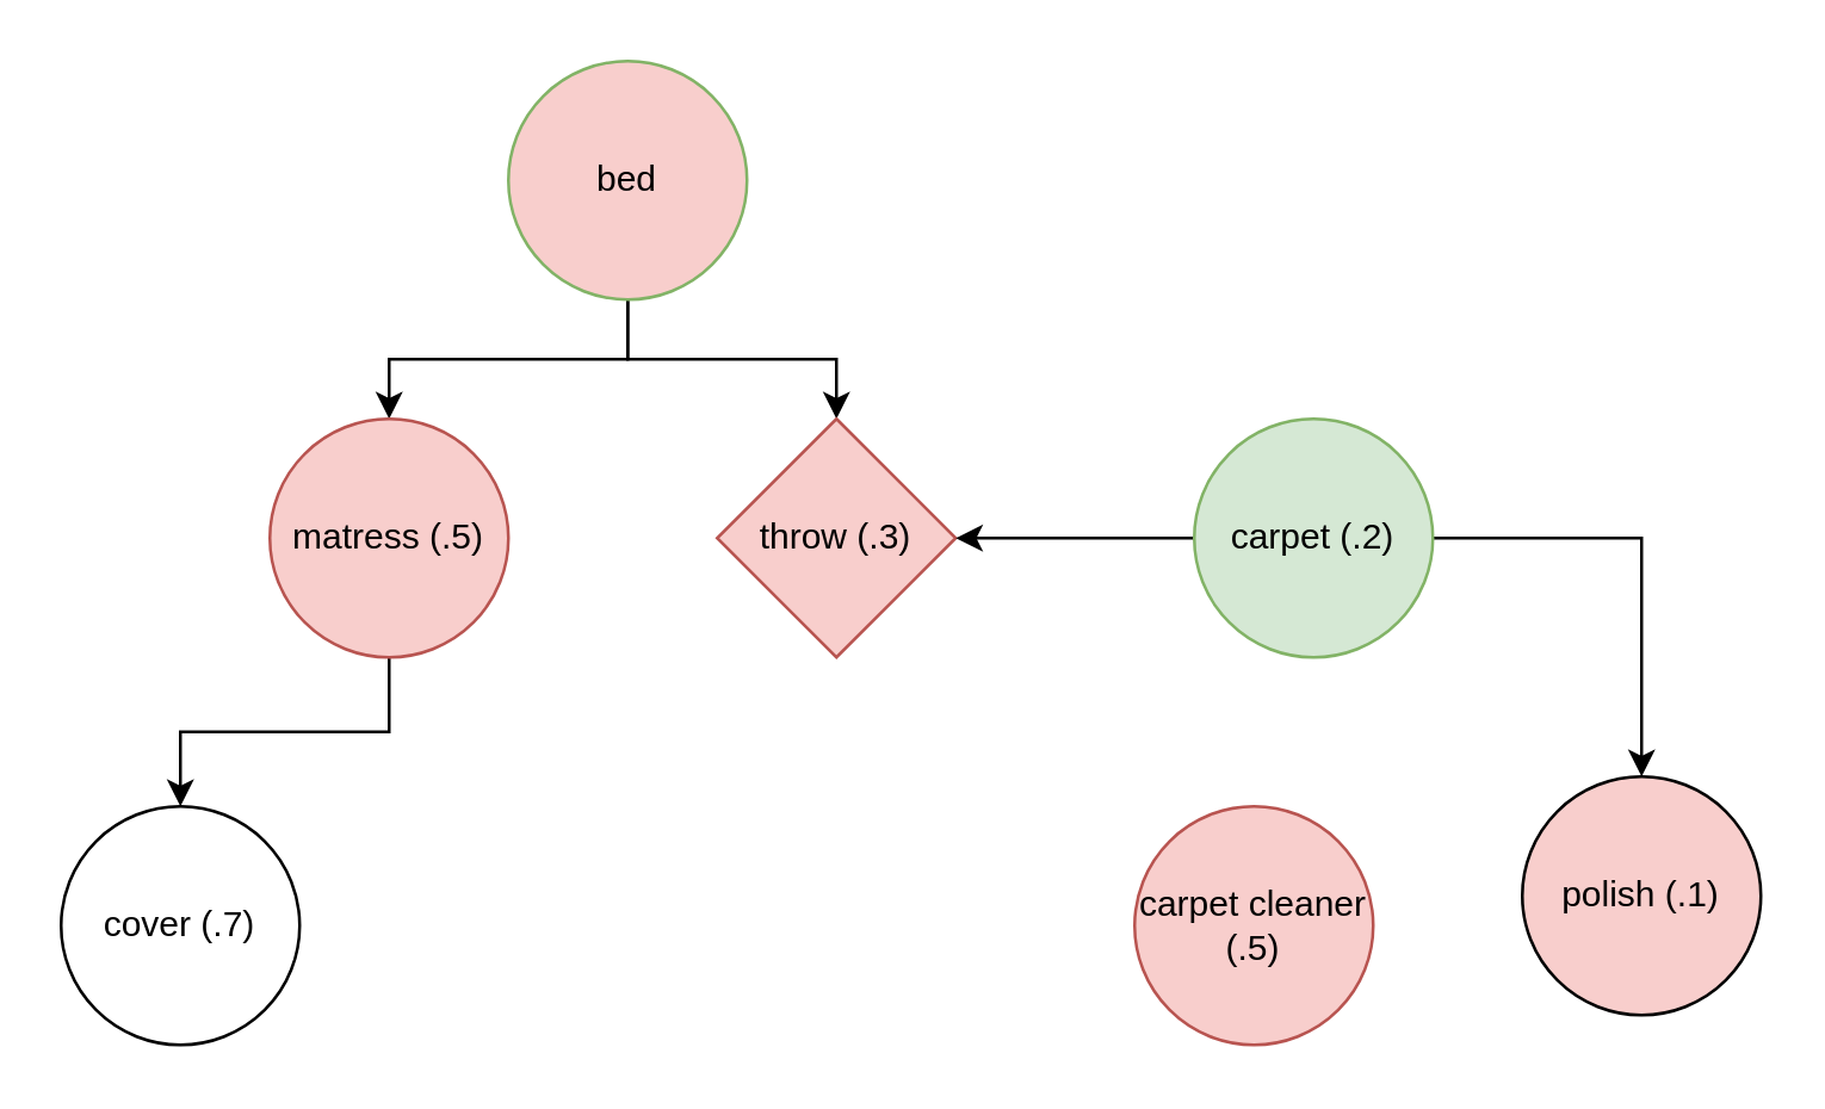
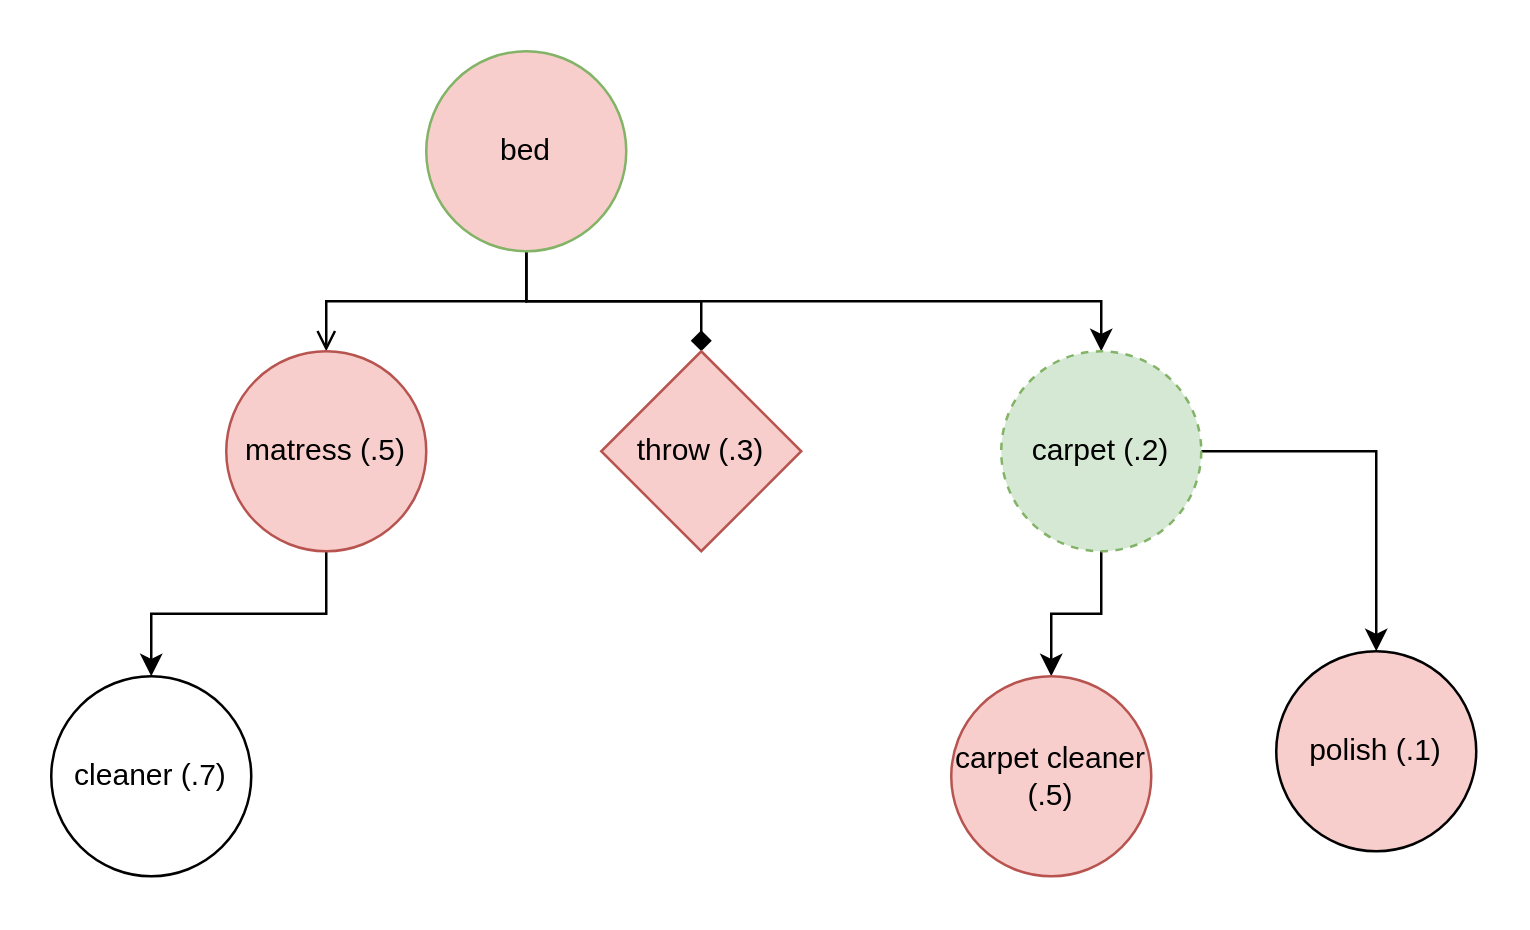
  <mxCell id="0" />
  <mxCell id="1" parent="0" />
- <mxCell id="2" style="edgeStyle=orthogonalEdgeStyle;rounded=0;orthogonalLoop=1;jettySize=auto;html=1;" edge="1" parent="1" source="5" target="7"><mxGeometry relative="1" as="geometry" /></mxCell>
- <mxCell id="3" style="edgeStyle=orthogonalEdgeStyle;rounded=0;orthogonalLoop=1;jettySize=auto;html=1;" edge="1" parent="1" source="5" target="8"><mxGeometry relative="1" as="geometry" /></mxCell>
+ <mxCell id="2" style="edgeStyle=orthogonalEdgeStyle;rounded=0;orthogonalLoop=1;jettySize=auto;html=1;endArrow=open;" edge="1" parent="1" source="5" target="7"><mxGeometry relative="1" as="geometry" /></mxCell>
+ <mxCell id="3" style="edgeStyle=orthogonalEdgeStyle;rounded=0;orthogonalLoop=1;jettySize=auto;html=1;endArrow=diamond;" edge="1" parent="1" source="5" target="8"><mxGeometry relative="1" as="geometry" /></mxCell>
+ <mxCell id="4" style="edgeStyle=orthogonalEdgeStyle;rounded=0;orthogonalLoop=1;jettySize=auto;html=1;" edge="1" parent="1" source="5" target="11"><mxGeometry relative="1" as="geometry"><Array as="points"><mxPoint x="210" y="120" /><mxPoint x="440" y="120" /></Array></mxGeometry></mxCell>
  <mxCell id="5" value="bed" style="ellipse;whiteSpace=wrap;html=1;aspect=fixed;fillColor=#f8cecc;strokeColor=#82b366;" vertex="1" parent="1"><mxGeometry x="170" y="20" width="80" height="80" as="geometry" /></mxCell>
  <mxCell id="6" style="edgeStyle=orthogonalEdgeStyle;rounded=0;orthogonalLoop=1;jettySize=auto;html=1;" edge="1" parent="1" source="7" target="13"><mxGeometry relative="1" as="geometry" /></mxCell>
  <mxCell id="7" value="matress (.5)" style="ellipse;whiteSpace=wrap;html=1;aspect=fixed;fillColor=#f8cecc;strokeColor=#b85450;" vertex="1" parent="1"><mxGeometry x="90" y="140" width="80" height="80" as="geometry" /></mxCell>
  <mxCell id="8" value="throw (.3)" style="rhombus;whiteSpace=wrap;html=1;aspect=fixed;fillColor=#f8cecc;strokeColor=#b85450;" vertex="1" parent="1"><mxGeometry x="240" y="140" width="80" height="80" as="geometry" /></mxCell>
- <mxCell id="9" style="edgeStyle=orthogonalEdgeStyle;rounded=0;orthogonalLoop=1;jettySize=auto;html=1;" edge="1" parent="1" source="11" target="8"><mxGeometry relative="1" as="geometry" /></mxCell>
+ <mxCell id="9" style="edgeStyle=orthogonalEdgeStyle;rounded=0;orthogonalLoop=1;jettySize=auto;html=1;" edge="1" parent="1" source="11" target="12"><mxGeometry relative="1" as="geometry" /></mxCell>
  <mxCell id="10" style="edgeStyle=orthogonalEdgeStyle;rounded=0;orthogonalLoop=1;jettySize=auto;html=1;" edge="1" parent="1" source="11" target="14"><mxGeometry relative="1" as="geometry" /></mxCell>
- <mxCell id="11" value="carpet (.2)" style="ellipse;whiteSpace=wrap;html=1;aspect=fixed;fillColor=#d5e8d4;strokeColor=#82b366;" vertex="1" parent="1"><mxGeometry x="400" y="140" width="80" height="80" as="geometry" /></mxCell>
+ <mxCell id="11" value="carpet (.2)" style="ellipse;whiteSpace=wrap;html=1;aspect=fixed;fillColor=#d5e8d4;strokeColor=#82b366;dashed=1;" vertex="1" parent="1"><mxGeometry x="400" y="140" width="80" height="80" as="geometry" /></mxCell>
  <mxCell id="12" value="carpet cleaner (.5)" style="ellipse;whiteSpace=wrap;html=1;aspect=fixed;fillColor=#f8cecc;strokeColor=#b85450;" vertex="1" parent="1"><mxGeometry x="380" y="270" width="80" height="80" as="geometry" /></mxCell>
- <mxCell id="13" value="cover (.7)" style="ellipse;whiteSpace=wrap;html=1;aspect=fixed;" vertex="1" parent="1"><mxGeometry x="20" y="270" width="80" height="80" as="geometry" /></mxCell>
+ <mxCell id="13" value="cleaner (.7)" style="ellipse;whiteSpace=wrap;html=1;aspect=fixed;" vertex="1" parent="1"><mxGeometry x="20" y="270" width="80" height="80" as="geometry" /></mxCell>
  <mxCell id="14" value="polish (.1)" style="ellipse;whiteSpace=wrap;html=1;aspect=fixed;fillColor=#f8cecc;" vertex="1" parent="1"><mxGeometry x="510" y="260" width="80" height="80" as="geometry" /></mxCell>
